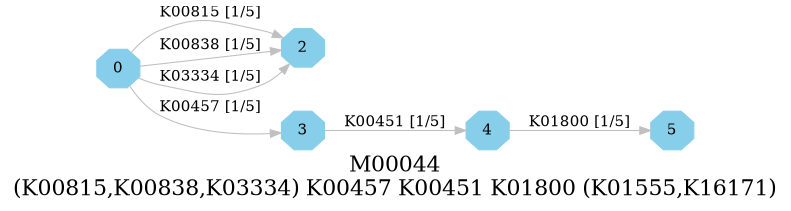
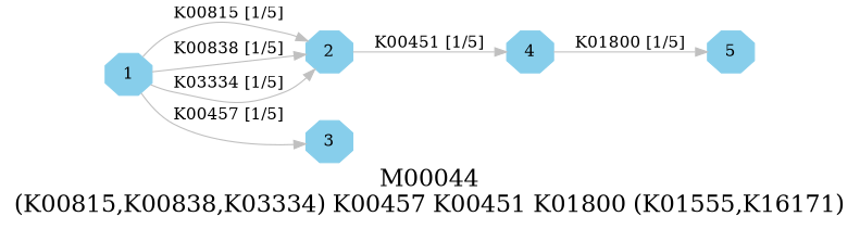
  digraph {
    fontsize=20
    label="M00044\n(K00815,K00838,K03334) K00457 K00451 K01800 (K01555,K16171)"
    rankdir=LR
    node [color=skyblue shape=octagon style=filled]
    edge [color=grey]
-   0 [height=.3 width=.3]
+   0 [height=.3 width=.3 label=1]
    2 [height=.3 width=.3]
    3 [height=.3 width=.3]
    4 [height=.3 width=.3]
    5 [height=.3 width=.3]
    subgraph sub_1 {
      0
      2
      3
      4
      5
    }
    0 -> 2 [label="K00815 [1/5]"]
    0 -> 2 [label="K00838 [1/5]"]
    0 -> 2 [label="K03334 [1/5]"]
    0 -> 3 [label="K00457 [1/5]"]
-   3 -> 4 [label="K00451 [1/5]"]
+   2 -> 4 [label="K00451 [1/5]"]
    4 -> 5 [label="K01800 [1/5]"]
  }
